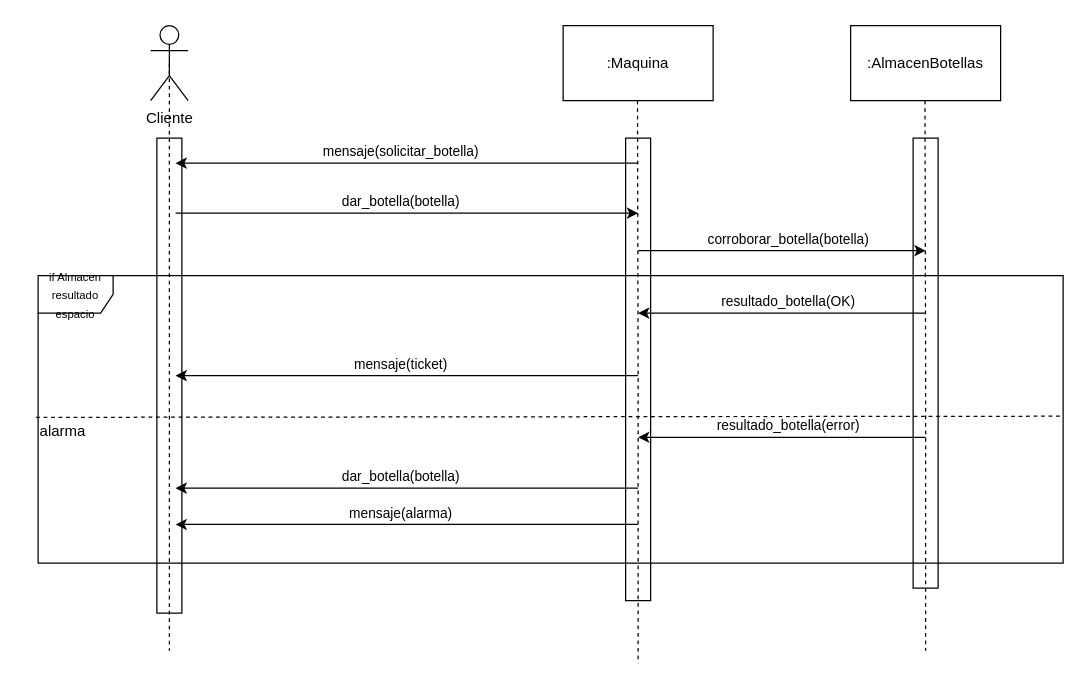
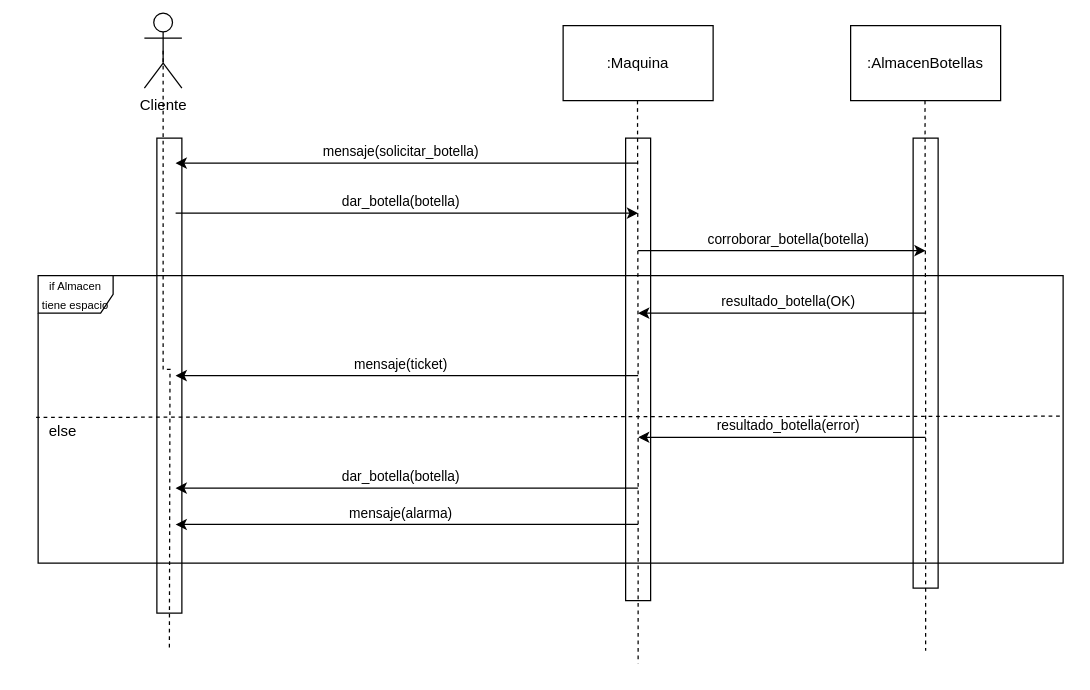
  <mxCell id="0" />
  <mxCell id="1" parent="0" />
- <mxCell id="2" value="Cliente" style="shape=umlActor;verticalLabelPosition=bottom;verticalAlign=top;html=1;outlineConnect=0;" vertex="1" parent="1"><mxGeometry x="120" y="20" width="30" height="60" as="geometry" /></mxCell>
+ <mxCell id="2" value="Cliente" style="shape=umlActor;verticalLabelPosition=bottom;verticalAlign=top;html=1;outlineConnect=0;" vertex="1" parent="1"><mxGeometry x="115" y="10" width="30" height="60" as="geometry" /></mxCell>
  <mxCell id="3" value=":Maquina" style="rounded=0;whiteSpace=wrap;html=1;" vertex="1" parent="1"><mxGeometry x="450" y="20" width="120" height="60" as="geometry" /></mxCell>
  <mxCell id="4" value="" style="rounded=0;whiteSpace=wrap;html=1;" vertex="1" parent="1"><mxGeometry x="125" y="110" width="20" height="380" as="geometry" /></mxCell>
  <mxCell id="5" value="" style="rounded=0;whiteSpace=wrap;html=1;" vertex="1" parent="1"><mxGeometry x="500" y="110" width="20" height="370" as="geometry" /></mxCell>
  <mxCell id="6" style="edgeStyle=orthogonalEdgeStyle;rounded=0;orthogonalLoop=1;jettySize=auto;html=1;exitX=0.5;exitY=0.5;exitDx=0;exitDy=0;exitPerimeter=0;dashed=1;endArrow=none;endFill=0;" edge="1" parent="1" source="2"><mxGeometry relative="1" as="geometry"><mxPoint x="135" y="520" as="targetPoint" /></mxGeometry></mxCell>
  <mxCell id="7" style="edgeStyle=orthogonalEdgeStyle;rounded=0;orthogonalLoop=1;jettySize=auto;html=1;exitX=0.5;exitY=0.5;exitDx=0;exitDy=0;exitPerimeter=0;dashed=1;endArrow=none;endFill=0;" edge="1" parent="1"><mxGeometry relative="1" as="geometry"><mxPoint x="510" y="530" as="targetPoint" /><mxPoint x="509.5" y="80" as="sourcePoint" /></mxGeometry></mxCell>
  <mxCell id="8" value="" style="endArrow=classic;html=1;rounded=0;" edge="1" parent="1"><mxGeometry width="50" height="50" relative="1" as="geometry"><mxPoint x="140" y="170" as="sourcePoint" /><mxPoint x="510" y="170" as="targetPoint" /></mxGeometry></mxCell>
  <mxCell id="9" value="dar_botella(botella)" style="edgeLabel;html=1;align=center;verticalAlign=middle;resizable=0;points=[];" connectable="0" vertex="1" parent="8"><mxGeometry x="-0.032" y="-1" relative="1" as="geometry"><mxPoint y="-11" as="offset" /></mxGeometry></mxCell>
  <mxCell id="10" value=":AlmacenBotellas" style="rounded=0;whiteSpace=wrap;html=1;" vertex="1" parent="1"><mxGeometry x="680" y="20" width="120" height="60" as="geometry" /></mxCell>
  <mxCell id="11" value="" style="rounded=0;whiteSpace=wrap;html=1;" vertex="1" parent="1"><mxGeometry x="730" y="110" width="20" height="360" as="geometry" /></mxCell>
  <mxCell id="12" style="edgeStyle=orthogonalEdgeStyle;rounded=0;orthogonalLoop=1;jettySize=auto;html=1;exitX=0.5;exitY=0.5;exitDx=0;exitDy=0;exitPerimeter=0;dashed=1;endArrow=none;endFill=0;" edge="1" parent="1"><mxGeometry relative="1" as="geometry"><mxPoint x="740" y="520" as="targetPoint" /><mxPoint x="739.5" y="80" as="sourcePoint" /></mxGeometry></mxCell>
  <mxCell id="13" value="" style="endArrow=classic;html=1;rounded=0;" edge="1" parent="1"><mxGeometry width="50" height="50" relative="1" as="geometry"><mxPoint x="510" y="200" as="sourcePoint" /><mxPoint x="740" y="200" as="targetPoint" /></mxGeometry></mxCell>
  <mxCell id="14" value="corroborar_botella(botella)" style="edgeLabel;html=1;align=center;verticalAlign=middle;resizable=0;points=[];" connectable="0" vertex="1" parent="13"><mxGeometry x="-0.205" y="-2" relative="1" as="geometry"><mxPoint x="28" y="-12" as="offset" /></mxGeometry></mxCell>
  <mxCell id="15" value="" style="endArrow=none;html=1;rounded=0;endFill=0;startArrow=classic;startFill=1;" edge="1" parent="1"><mxGeometry width="50" height="50" relative="1" as="geometry"><mxPoint x="510" y="250" as="sourcePoint" /><mxPoint x="740" y="250" as="targetPoint" /></mxGeometry></mxCell>
  <mxCell id="16" value="resultado_botella(OK)" style="edgeLabel;html=1;align=center;verticalAlign=middle;resizable=0;points=[];" connectable="0" vertex="1" parent="15"><mxGeometry x="-0.205" y="-2" relative="1" as="geometry"><mxPoint x="28" y="-12" as="offset" /></mxGeometry></mxCell>
- <mxCell id="17" value="&lt;font style=&quot;font-size: 9px;&quot;&gt;if Almacen resultado espacio&lt;/font&gt;" style="shape=umlFrame;whiteSpace=wrap;html=1;pointerEvents=0;" vertex="1" parent="1"><mxGeometry x="30" y="220" width="820" height="230" as="geometry" /></mxCell>
+ <mxCell id="17" value="&lt;font style=&quot;font-size: 9px;&quot;&gt;if Almacen tiene espacio&lt;/font&gt;" style="shape=umlFrame;whiteSpace=wrap;html=1;pointerEvents=0;" vertex="1" parent="1"><mxGeometry x="30" y="220" width="820" height="230" as="geometry" /></mxCell>
  <mxCell id="18" value="" style="endArrow=none;dashed=1;html=1;rounded=0;exitX=-0.002;exitY=0.493;exitDx=0;exitDy=0;exitPerimeter=0;entryX=1;entryY=0.489;entryDx=0;entryDy=0;entryPerimeter=0;" edge="1" parent="1" source="17" target="17"><mxGeometry width="50" height="50" relative="1" as="geometry"><mxPoint x="290" y="370" as="sourcePoint" /><mxPoint x="340" y="320" as="targetPoint" /></mxGeometry></mxCell>
- <mxCell id="19" value="alarma" style="text;html=1;strokeColor=none;fillColor=none;align=center;verticalAlign=middle;whiteSpace=wrap;rounded=0;" vertex="1" parent="1"><mxGeometry x="20" y="330" width="60" height="30" as="geometry" /></mxCell>
+ <mxCell id="19" value="else" style="text;html=1;strokeColor=none;fillColor=none;align=center;verticalAlign=middle;whiteSpace=wrap;rounded=0;" vertex="1" parent="1"><mxGeometry x="20" y="330" width="60" height="30" as="geometry" /></mxCell>
  <mxCell id="20" value="" style="endArrow=none;html=1;rounded=0;endFill=0;startArrow=classic;startFill=1;" edge="1" parent="1"><mxGeometry width="50" height="50" relative="1" as="geometry"><mxPoint x="510" y="349.33" as="sourcePoint" /><mxPoint x="740" y="349.33" as="targetPoint" /></mxGeometry></mxCell>
  <mxCell id="21" value="resultado_botella(error)" style="edgeLabel;html=1;align=center;verticalAlign=middle;resizable=0;points=[];" connectable="0" vertex="1" parent="20"><mxGeometry x="-0.205" y="-2" relative="1" as="geometry"><mxPoint x="28" y="-12" as="offset" /></mxGeometry></mxCell>
  <mxCell id="22" value="" style="endArrow=none;html=1;rounded=0;endFill=0;startArrow=classic;startFill=1;" edge="1" parent="1"><mxGeometry width="50" height="50" relative="1" as="geometry"><mxPoint x="140" y="390" as="sourcePoint" /><mxPoint x="510" y="390" as="targetPoint" /></mxGeometry></mxCell>
  <mxCell id="23" value="dar_botella(botella)" style="edgeLabel;html=1;align=center;verticalAlign=middle;resizable=0;points=[];" connectable="0" vertex="1" parent="22"><mxGeometry x="-0.032" y="-1" relative="1" as="geometry"><mxPoint y="-11" as="offset" /></mxGeometry></mxCell>
  <mxCell id="24" value="" style="endArrow=none;html=1;rounded=0;endFill=0;startArrow=classic;startFill=1;" edge="1" parent="1"><mxGeometry width="50" height="50" relative="1" as="geometry"><mxPoint x="140" y="419.05" as="sourcePoint" /><mxPoint x="510" y="419.05" as="targetPoint" /></mxGeometry></mxCell>
  <mxCell id="25" value="mensaje(alarma)" style="edgeLabel;html=1;align=center;verticalAlign=middle;resizable=0;points=[];" connectable="0" vertex="1" parent="24"><mxGeometry x="-0.032" y="-1" relative="1" as="geometry"><mxPoint y="-11" as="offset" /></mxGeometry></mxCell>
  <mxCell id="26" value="" style="endArrow=none;html=1;rounded=0;endFill=0;startArrow=classic;startFill=1;" edge="1" parent="1"><mxGeometry width="50" height="50" relative="1" as="geometry"><mxPoint x="140" y="300" as="sourcePoint" /><mxPoint x="510" y="300" as="targetPoint" /></mxGeometry></mxCell>
  <mxCell id="27" value="mensaje(ticket)" style="edgeLabel;html=1;align=center;verticalAlign=middle;resizable=0;points=[];" connectable="0" vertex="1" parent="26"><mxGeometry x="-0.032" y="-1" relative="1" as="geometry"><mxPoint y="-11" as="offset" /></mxGeometry></mxCell>
  <mxCell id="28" value="" style="endArrow=none;html=1;rounded=0;endFill=0;startArrow=classic;startFill=1;" edge="1" parent="1"><mxGeometry width="50" height="50" relative="1" as="geometry"><mxPoint x="140" y="130" as="sourcePoint" /><mxPoint x="510" y="130" as="targetPoint" /></mxGeometry></mxCell>
  <mxCell id="29" value="mensaje(solicitar_botella)" style="edgeLabel;html=1;align=center;verticalAlign=middle;resizable=0;points=[];" connectable="0" vertex="1" parent="28"><mxGeometry x="-0.032" y="-1" relative="1" as="geometry"><mxPoint y="-11" as="offset" /></mxGeometry></mxCell>
